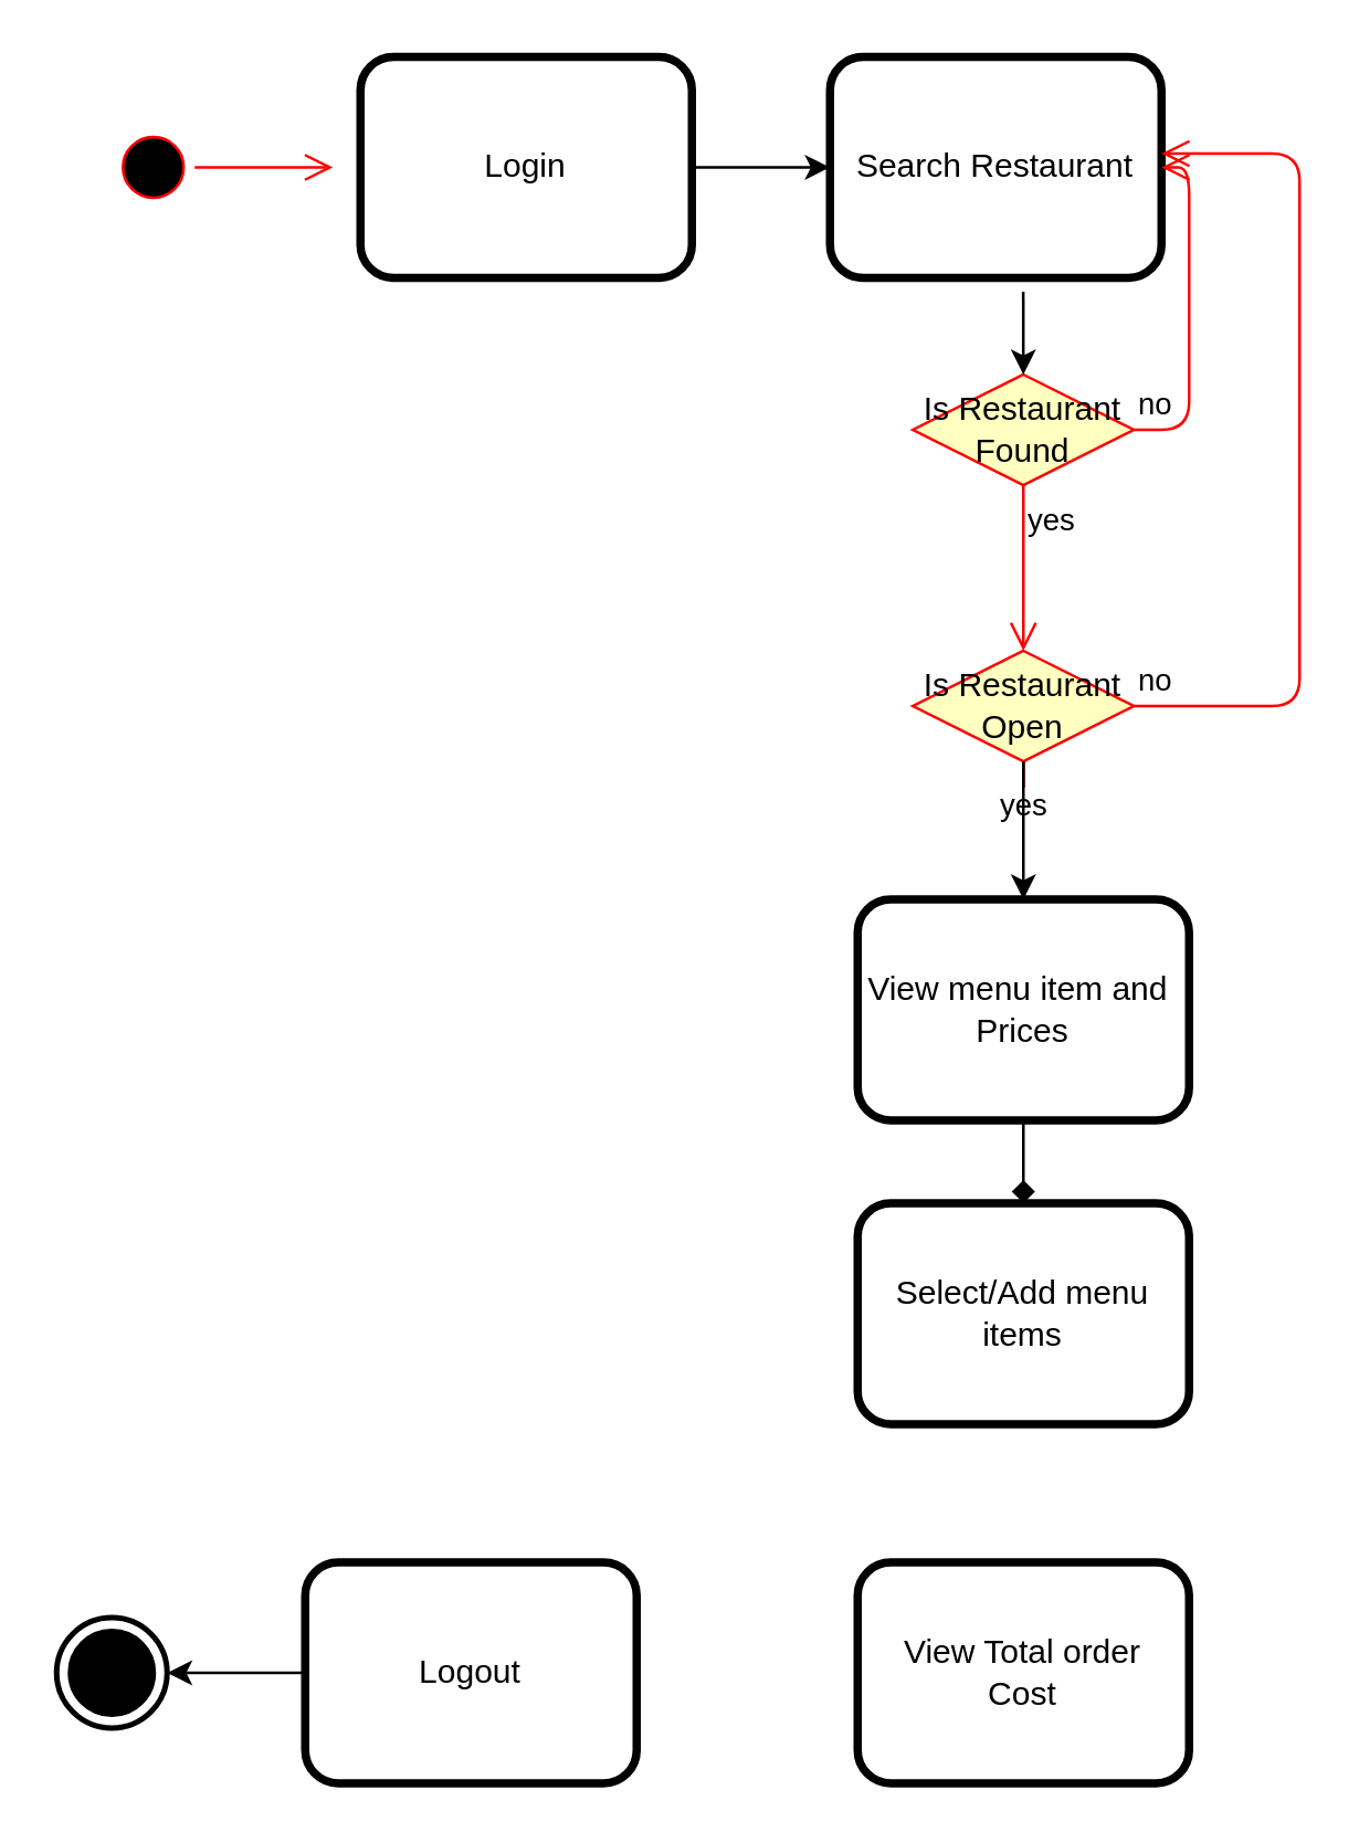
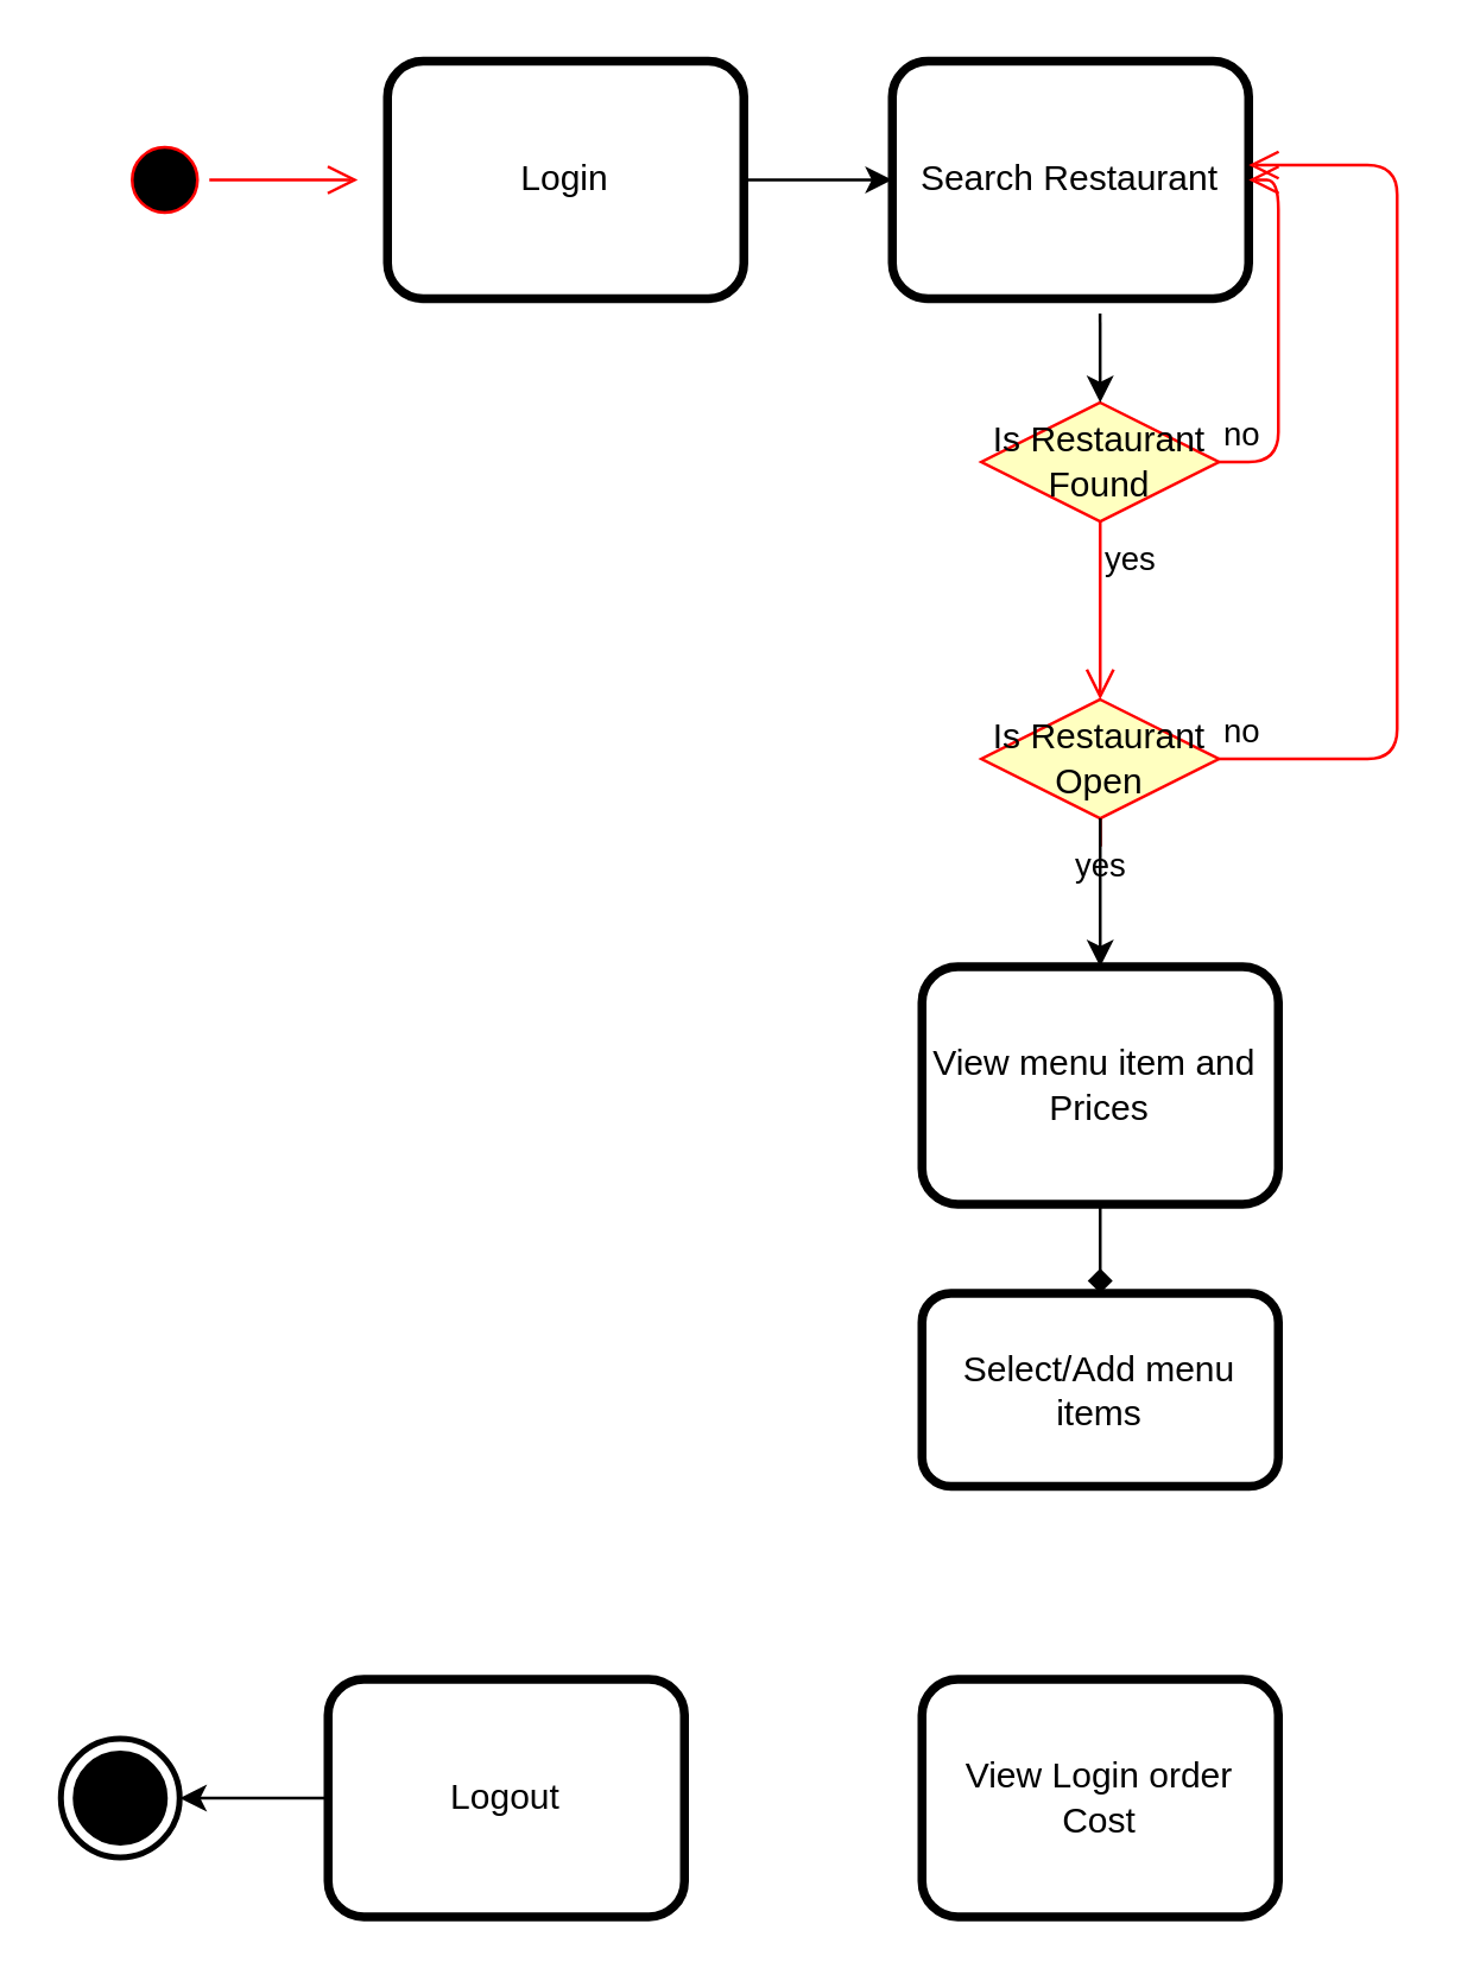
  <mxCell id="0" />
  <mxCell id="1" parent="0" />
  <mxCell id="2" value="" style="ellipse;html=1;shape=startState;fillColor=#000000;strokeColor=#ff0000;" vertex="1" parent="1"><mxGeometry x="40" y="45" width="30" height="30" as="geometry" /></mxCell>
  <mxCell id="3" value="" style="edgeStyle=orthogonalEdgeStyle;html=1;verticalAlign=bottom;endArrow=open;endSize=8;strokeColor=#ff0000;" edge="1" source="2" parent="1"><mxGeometry relative="1" as="geometry"><mxPoint x="120" y="60" as="targetPoint" /></mxGeometry></mxCell>
  <mxCell id="4" value="Login" style="shape=ext;rounded=1;html=1;whiteSpace=wrap;strokeWidth=3;" vertex="1" parent="1"><mxGeometry x="130" y="20" width="120" height="80" as="geometry" /></mxCell>
  <mxCell id="5" value="Search Restaurant" style="shape=ext;rounded=1;html=1;whiteSpace=wrap;strokeWidth=3;" vertex="1" parent="1"><mxGeometry x="300" y="20" width="120" height="80" as="geometry" /></mxCell>
  <mxCell id="6" value="Is Restaurant Found" style="rhombus;whiteSpace=wrap;html=1;fillColor=#ffffc0;strokeColor=#ff0000;" vertex="1" parent="1"><mxGeometry x="330" y="135" width="80" height="40" as="geometry" /></mxCell>
  <mxCell id="7" value="no" style="edgeStyle=orthogonalEdgeStyle;html=1;align=left;verticalAlign=bottom;endArrow=open;endSize=8;strokeColor=#ff0000;entryX=1;entryY=0.5;entryDx=0;entryDy=0;" edge="1" source="6" parent="1" target="5"><mxGeometry x="-1" relative="1" as="geometry"><mxPoint x="470" y="155" as="targetPoint" /><Array as="points"><mxPoint x="430" y="155" /><mxPoint x="430" y="60" /></Array></mxGeometry></mxCell>
  <mxCell id="8" value="yes" style="edgeStyle=orthogonalEdgeStyle;html=1;align=left;verticalAlign=top;endArrow=open;endSize=8;strokeColor=#ff0000;" edge="1" source="6" parent="1"><mxGeometry x="-1" relative="1" as="geometry"><mxPoint x="370" y="235" as="targetPoint" /></mxGeometry></mxCell>
  <mxCell id="9" value="" style="endArrow=classic;html=1;exitX=0.583;exitY=1.063;exitDx=0;exitDy=0;exitPerimeter=0;entryX=0.5;entryY=0;entryDx=0;entryDy=0;" edge="1" parent="1" source="5" target="6"><mxGeometry width="50" height="50" relative="1" as="geometry"><mxPoint x="410" y="295" as="sourcePoint" /><mxPoint x="460" y="245" as="targetPoint" /></mxGeometry></mxCell>
  <mxCell id="10" value="" style="endArrow=classic;html=1;exitX=1;exitY=0.5;exitDx=0;exitDy=0;entryX=0;entryY=0.5;entryDx=0;entryDy=0;" edge="1" parent="1" source="4" target="5"><mxGeometry width="50" height="50" relative="1" as="geometry"><mxPoint x="410" y="295" as="sourcePoint" /><mxPoint x="460" y="245" as="targetPoint" /></mxGeometry></mxCell>
  <mxCell id="11" style="edgeStyle=orthogonalEdgeStyle;rounded=0;orthogonalLoop=1;jettySize=auto;html=1;exitX=0.5;exitY=1;exitDx=0;exitDy=0;" edge="1" parent="1" source="12"><mxGeometry relative="1" as="geometry"><mxPoint x="370" y="295" as="targetPoint" /></mxGeometry></mxCell>
  <mxCell id="12" value="Is Restaurant Open" style="rhombus;whiteSpace=wrap;html=1;fillColor=#ffffc0;strokeColor=#ff0000;" vertex="1" parent="1"><mxGeometry x="330" y="235" width="80" height="40" as="geometry" /></mxCell>
  <mxCell id="13" value="no" style="edgeStyle=orthogonalEdgeStyle;html=1;align=left;verticalAlign=bottom;endArrow=open;endSize=8;strokeColor=#ff0000;" edge="1" source="12" parent="1"><mxGeometry x="-1" relative="1" as="geometry"><mxPoint x="420" y="55" as="targetPoint" /><Array as="points"><mxPoint x="470" y="255" /></Array></mxGeometry></mxCell>
  <mxCell id="14" value="yes" style="edgeStyle=orthogonalEdgeStyle;html=1;align=left;verticalAlign=top;endArrow=open;endSize=8;strokeColor=#ff0000;exitX=0.5;exitY=1;exitDx=0;exitDy=0;" edge="1" source="12" parent="1"><mxGeometry x="-0.667" y="-10" relative="1" as="geometry"><mxPoint x="370" y="295" as="targetPoint" /><mxPoint as="offset" /></mxGeometry></mxCell>
  <mxCell id="15" value="View menu item and&amp;nbsp;&lt;br&gt;Prices" style="shape=ext;rounded=1;html=1;whiteSpace=wrap;strokeWidth=3;" vertex="1" parent="1"><mxGeometry x="310" y="325" width="120" height="80" as="geometry" /></mxCell>
- <mxCell id="16" value="Select/Add menu items" style="shape=ext;rounded=1;html=1;whiteSpace=wrap;strokeWidth=3;" vertex="1" parent="1"><mxGeometry x="310" y="435" width="120" height="80" as="geometry" /></mxCell>
- <mxCell id="17" value="View Total order&lt;br&gt;Cost" style="shape=ext;rounded=1;html=1;whiteSpace=wrap;strokeWidth=3;" vertex="1" parent="1"><mxGeometry x="310" y="565" width="120" height="80" as="geometry" /></mxCell>
+ <mxCell id="16" value="Select/Add menu items" style="shape=ext;rounded=1;html=1;whiteSpace=wrap;strokeWidth=3;" vertex="1" parent="1"><mxGeometry x="310" y="435" width="120" height="65" as="geometry" /></mxCell>
+ <mxCell id="17" value="View Login order&lt;br&gt;Cost" style="shape=ext;rounded=1;html=1;whiteSpace=wrap;strokeWidth=3;" vertex="1" parent="1"><mxGeometry x="310" y="565" width="120" height="80" as="geometry" /></mxCell>
  <mxCell id="18" value="Logout" style="shape=ext;rounded=1;html=1;whiteSpace=wrap;strokeWidth=3;" vertex="1" parent="1"><mxGeometry x="110" y="565" width="120" height="80" as="geometry" /></mxCell>
  <mxCell id="19" value="" style="html=1;shape=mxgraph.sysml.actFinal;strokeWidth=2;verticalLabelPosition=bottom;verticalAlignment=top;" vertex="1" parent="1"><mxGeometry x="20" y="585" width="40" height="40" as="geometry" /></mxCell>
  <mxCell id="20" value="" style="endArrow=classic;html=1;entryX=0.5;entryY=0;entryDx=0;entryDy=0;" edge="1" parent="1" target="15"><mxGeometry width="50" height="50" relative="1" as="geometry"><mxPoint x="370" y="275" as="sourcePoint" /><mxPoint x="470" y="185" as="targetPoint" /></mxGeometry></mxCell>
  <mxCell id="21" value="" style="endArrow=diamond;html=1;exitX=0.5;exitY=1;exitDx=0;exitDy=0;entryX=0.5;entryY=0;entryDx=0;entryDy=0;" edge="1" parent="1" source="15" target="16"><mxGeometry width="50" height="50" relative="1" as="geometry"><mxPoint x="420" y="235" as="sourcePoint" /><mxPoint x="470" y="185" as="targetPoint" /></mxGeometry></mxCell>
  <mxCell id="22" value="" style="endArrow=classic;html=1;exitX=0;exitY=0.5;exitDx=0;exitDy=0;entryX=1;entryY=0.5;entryDx=0;entryDy=0;entryPerimeter=0;" edge="1" parent="1" source="18" target="19"><mxGeometry width="50" height="50" relative="1" as="geometry"><mxPoint x="420" y="385" as="sourcePoint" /><mxPoint x="470" y="335" as="targetPoint" /></mxGeometry></mxCell>
